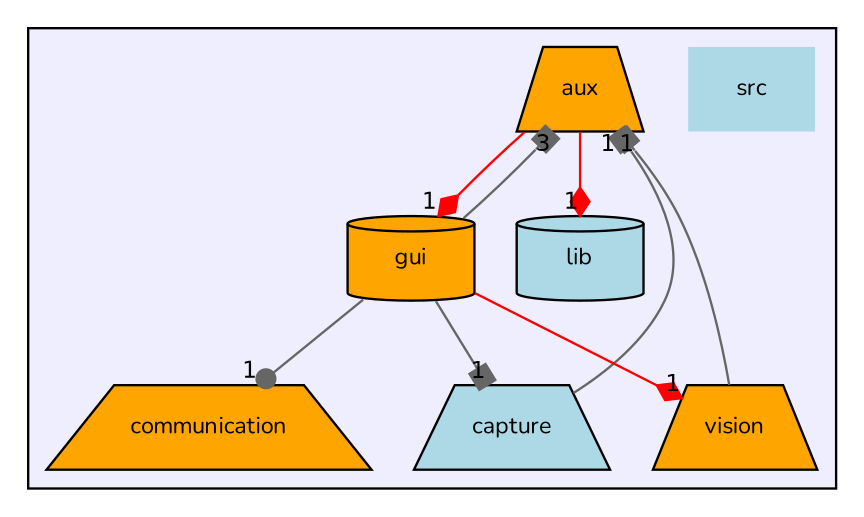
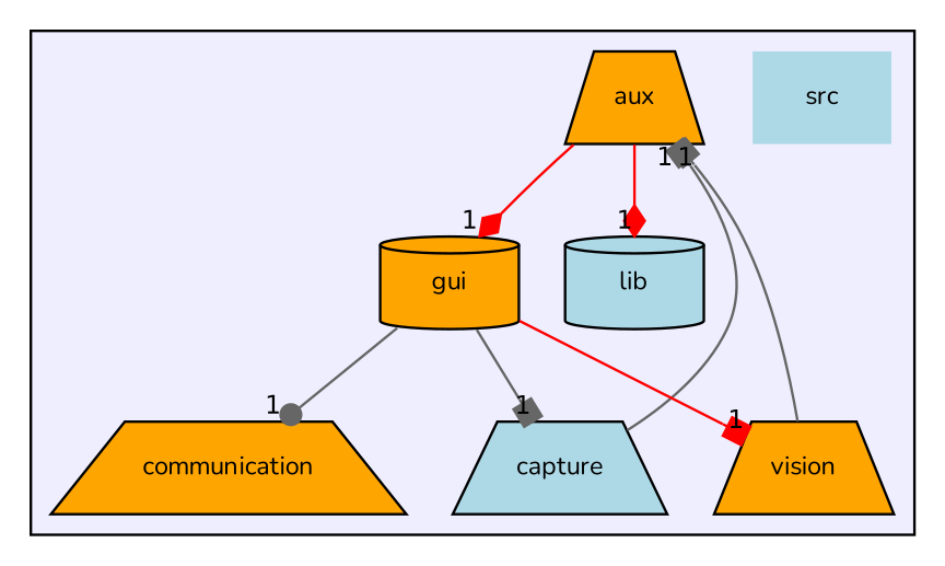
  digraph {
    compound=true
    fontname=Nunito
    node [fillcolor=orange fontname=Nunito fontsize=10 shape=trapezium style=filled color=black]
    edge [arrowhead=box color=gray40 fontname=Nunito headlabel=1 labeldistance=1.5 labelfontname=Helvetica labelfontsize=10]
    n1 [fillcolor=lightblue label=src shape=plaintext color=""]
    n2 [label=aux]
    n3 [fillcolor=lightblue label=capture]
    n4 [label=communication]
    n5 [label=gui shape=cylinder]
    n6 [fillcolor=lightblue label=lib shape=cylinder]
    n7 [label=vision]
    subgraph cluster_1 {
      bgcolor="#eeeeff"
      pencolor=black
      n1
      n2
      n3
      n4
      n5
      n6
      n7
    }
    n2 -> n5 [arrowhead=diamond color=red]
    n2 -> n6 [arrowhead=diamond color=red]
    n3 -> n2
-   n5 -> n2 [headlabel=3]
    n5 -> n3
    n5 -> n4 [arrowhead=dot]
-   n5 -> n7 [arrowhead=diamond color=red]
+   n5 -> n7 [color=red]
    n7 -> n2
  }
